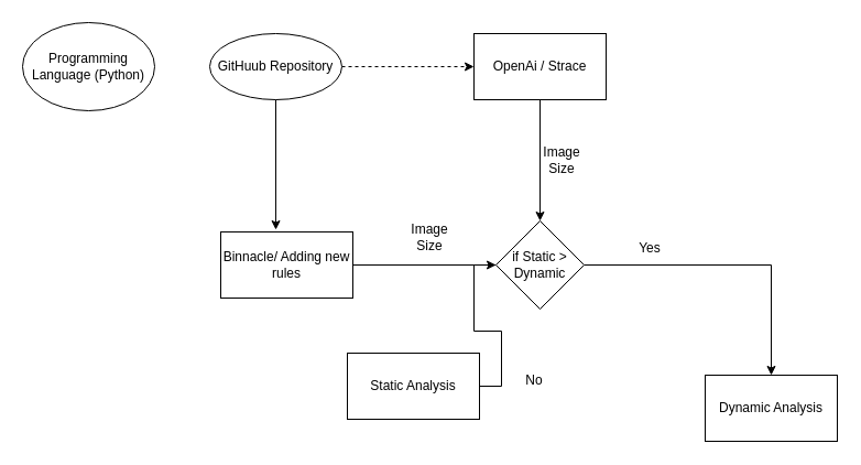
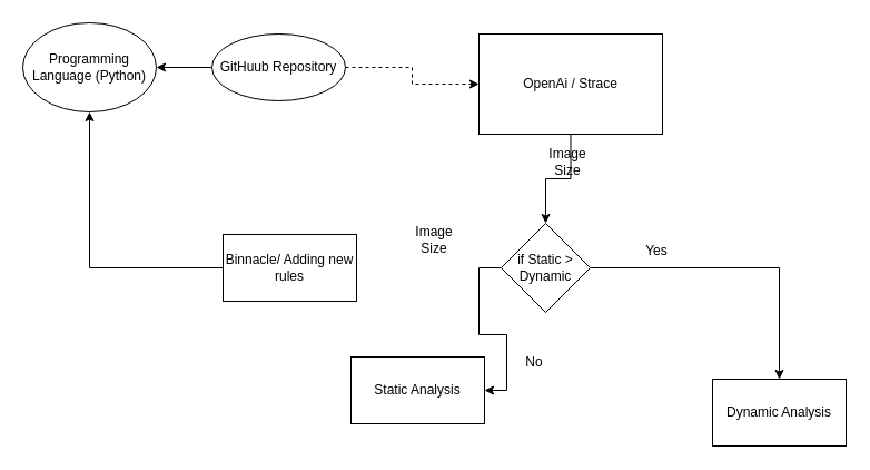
  <mxCell id="0" />
  <mxCell id="1" parent="0" />
  <mxCell id="2" style="edgeStyle=orthogonalEdgeStyle;rounded=0;orthogonalLoop=1;jettySize=auto;html=1;entryX=0;entryY=0.5;entryDx=0;entryDy=0;exitX=1;exitY=0.5;exitDx=0;exitDy=0;dashed=1;" edge="1" parent="1" source="15" target="6"><mxGeometry relative="1" as="geometry"><mxPoint x="310" y="71" as="sourcePoint" /></mxGeometry></mxCell>
- <mxCell id="3" style="edgeStyle=orthogonalEdgeStyle;rounded=0;orthogonalLoop=1;jettySize=auto;html=1;entryX=0;entryY=0.5;entryDx=0;entryDy=0;" edge="1" parent="1" source="4" target="9"><mxGeometry relative="1" as="geometry" /></mxCell>
+ <mxCell id="3" style="edgeStyle=orthogonalEdgeStyle;rounded=0;orthogonalLoop=1;jettySize=auto;html=1;" edge="1" parent="1" source="4" target="12"><mxGeometry relative="1" as="geometry" /></mxCell>
  <mxCell id="4" value="Binnacle/ Adding new rules" style="rounded=0;whiteSpace=wrap;html=1;" vertex="1" parent="1"><mxGeometry x="200" y="210" width="120" height="60" as="geometry" /></mxCell>
  <mxCell id="5" style="edgeStyle=orthogonalEdgeStyle;rounded=0;orthogonalLoop=1;jettySize=auto;html=1;" edge="1" parent="1" source="6" target="9"><mxGeometry relative="1" as="geometry" /></mxCell>
- <mxCell id="6" value="OpenAi / Strace" style="rounded=0;whiteSpace=wrap;html=1;" vertex="1" parent="1"><mxGeometry x="430" y="30" width="120" height="60" as="geometry" /></mxCell>
+ <mxCell id="6" value="OpenAi / Strace" style="rounded=0;whiteSpace=wrap;html=1;" vertex="1" parent="1"><mxGeometry x="430" y="30" width="165" height="90" as="geometry" /></mxCell>
  <mxCell id="7" style="edgeStyle=orthogonalEdgeStyle;rounded=0;orthogonalLoop=1;jettySize=auto;html=1;entryX=0.5;entryY=0;entryDx=0;entryDy=0;exitX=1;exitY=0.5;exitDx=0;exitDy=0;" edge="1" parent="1" source="9"><mxGeometry relative="1" as="geometry"><mxPoint x="700" y="340" as="targetPoint" /><mxPoint x="540" y="190" as="sourcePoint" /><Array as="points"><mxPoint x="700" y="240" /></Array></mxGeometry></mxCell>
- <mxCell id="8" style="edgeStyle=orthogonalEdgeStyle;rounded=0;orthogonalLoop=1;jettySize=auto;html=1;entryX=1;entryY=0.5;entryDx=0;entryDy=0;endArrow=none;" edge="1" parent="1" source="9" target="10"><mxGeometry relative="1" as="geometry" /></mxCell>
+ <mxCell id="8" style="edgeStyle=orthogonalEdgeStyle;rounded=0;orthogonalLoop=1;jettySize=auto;html=1;entryX=1;entryY=0.5;entryDx=0;entryDy=0;" edge="1" parent="1" source="9" target="10"><mxGeometry relative="1" as="geometry" /></mxCell>
  <mxCell id="9" value="if Static &amp;gt; Dynamic" style="rhombus;whiteSpace=wrap;html=1;" vertex="1" parent="1"><mxGeometry x="450" y="200" width="80" height="80" as="geometry" /></mxCell>
  <mxCell id="10" value="Static Analysis" style="rounded=0;whiteSpace=wrap;html=1;" vertex="1" parent="1"><mxGeometry x="315" y="320" width="120" height="60" as="geometry" /></mxCell>
  <mxCell id="11" value="Dynamic Analysis" style="rounded=0;whiteSpace=wrap;html=1;" vertex="1" parent="1"><mxGeometry x="640" y="340" width="120" height="60" as="geometry" /></mxCell>
  <mxCell id="12" value="Programming Language (Python)" style="ellipse;whiteSpace=wrap;html=1;" vertex="1" parent="1"><mxGeometry x="20" y="20" width="120" height="80" as="geometry" /></mxCell>
  <mxCell id="13" value="Image Size" style="text;html=1;align=center;verticalAlign=middle;whiteSpace=wrap;rounded=0;" vertex="1" parent="1"><mxGeometry x="360" y="200" width="60" height="30" as="geometry" /></mxCell>
  <mxCell id="14" value="Image Size" style="text;html=1;align=center;verticalAlign=middle;whiteSpace=wrap;rounded=0;" vertex="1" parent="1"><mxGeometry x="480" y="130" width="60" height="30" as="geometry" /></mxCell>
  <mxCell id="15" value="GitHuub Repository" style="ellipse;whiteSpace=wrap;html=1;" vertex="1" parent="1"><mxGeometry x="190" y="30" width="120" height="60" as="geometry" /></mxCell>
- <mxCell id="16" value="No" style="text;html=1;align=center;verticalAlign=middle;whiteSpace=wrap;rounded=0;" vertex="1" parent="1"><mxGeometry x="455" y="330" width="60" height="30" as="geometry" /></mxCell>
+ <mxCell id="16" value="No" style="text;html=1;align=center;verticalAlign=middle;whiteSpace=wrap;rounded=0;" vertex="1" parent="1"><mxGeometry x="450" y="310" width="60" height="30" as="geometry" /></mxCell>
  <mxCell id="17" value="Yes" style="text;html=1;align=center;verticalAlign=middle;whiteSpace=wrap;rounded=0;" vertex="1" parent="1"><mxGeometry x="560" y="210" width="60" height="30" as="geometry" /></mxCell>
- <mxCell id="18" style="edgeStyle=orthogonalEdgeStyle;rounded=0;orthogonalLoop=1;jettySize=auto;html=1;entryX=0.417;entryY=-0.033;entryDx=0;entryDy=0;entryPerimeter=0;" edge="1" parent="1" source="15" target="4"><mxGeometry relative="1" as="geometry"><mxPoint x="251" y="160" as="targetPoint" /></mxGeometry></mxCell>
+ <mxCell id="18" style="edgeStyle=orthogonalEdgeStyle;rounded=0;orthogonalLoop=1;jettySize=auto;html=1;" edge="1" parent="1" source="15" target="12"><mxGeometry relative="1" as="geometry"><mxPoint x="251" y="160" as="targetPoint" /></mxGeometry></mxCell>
